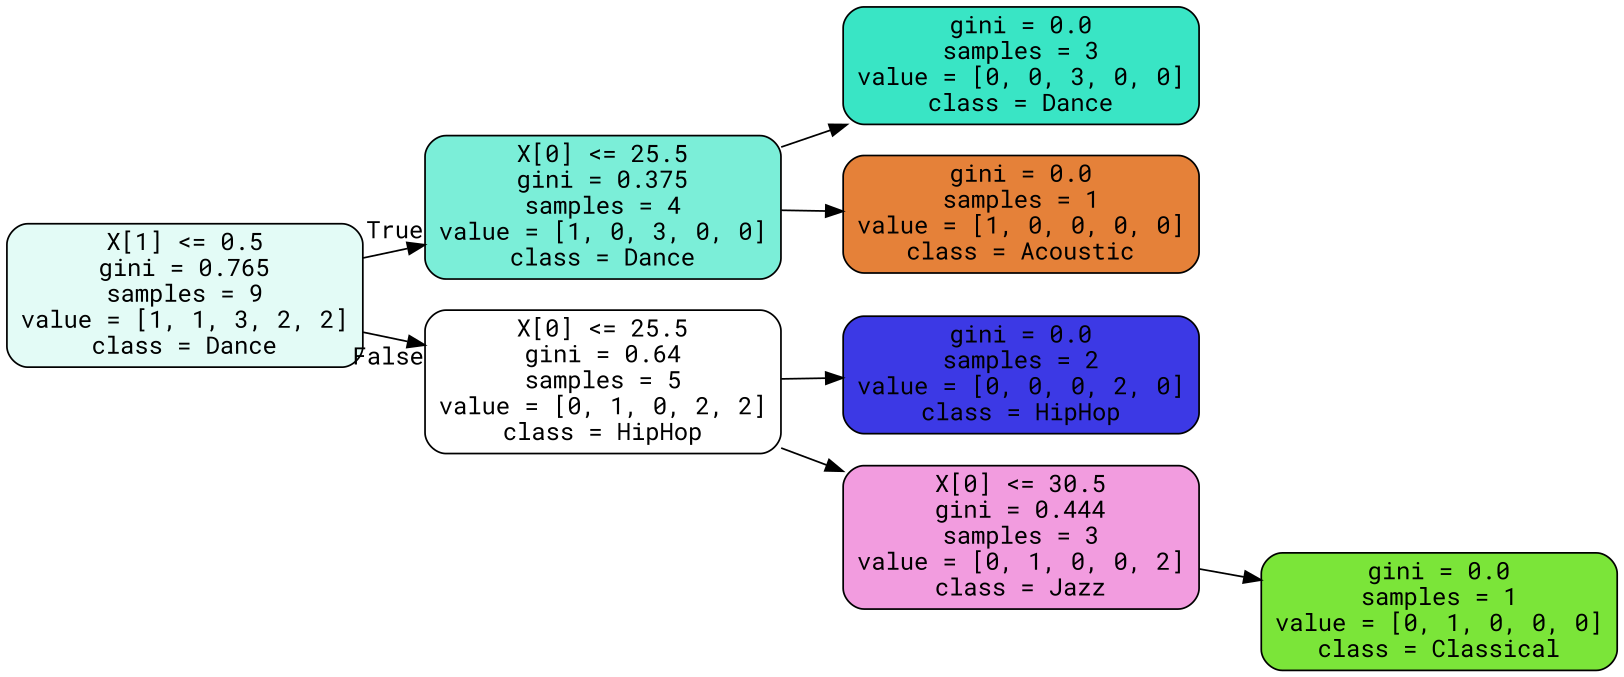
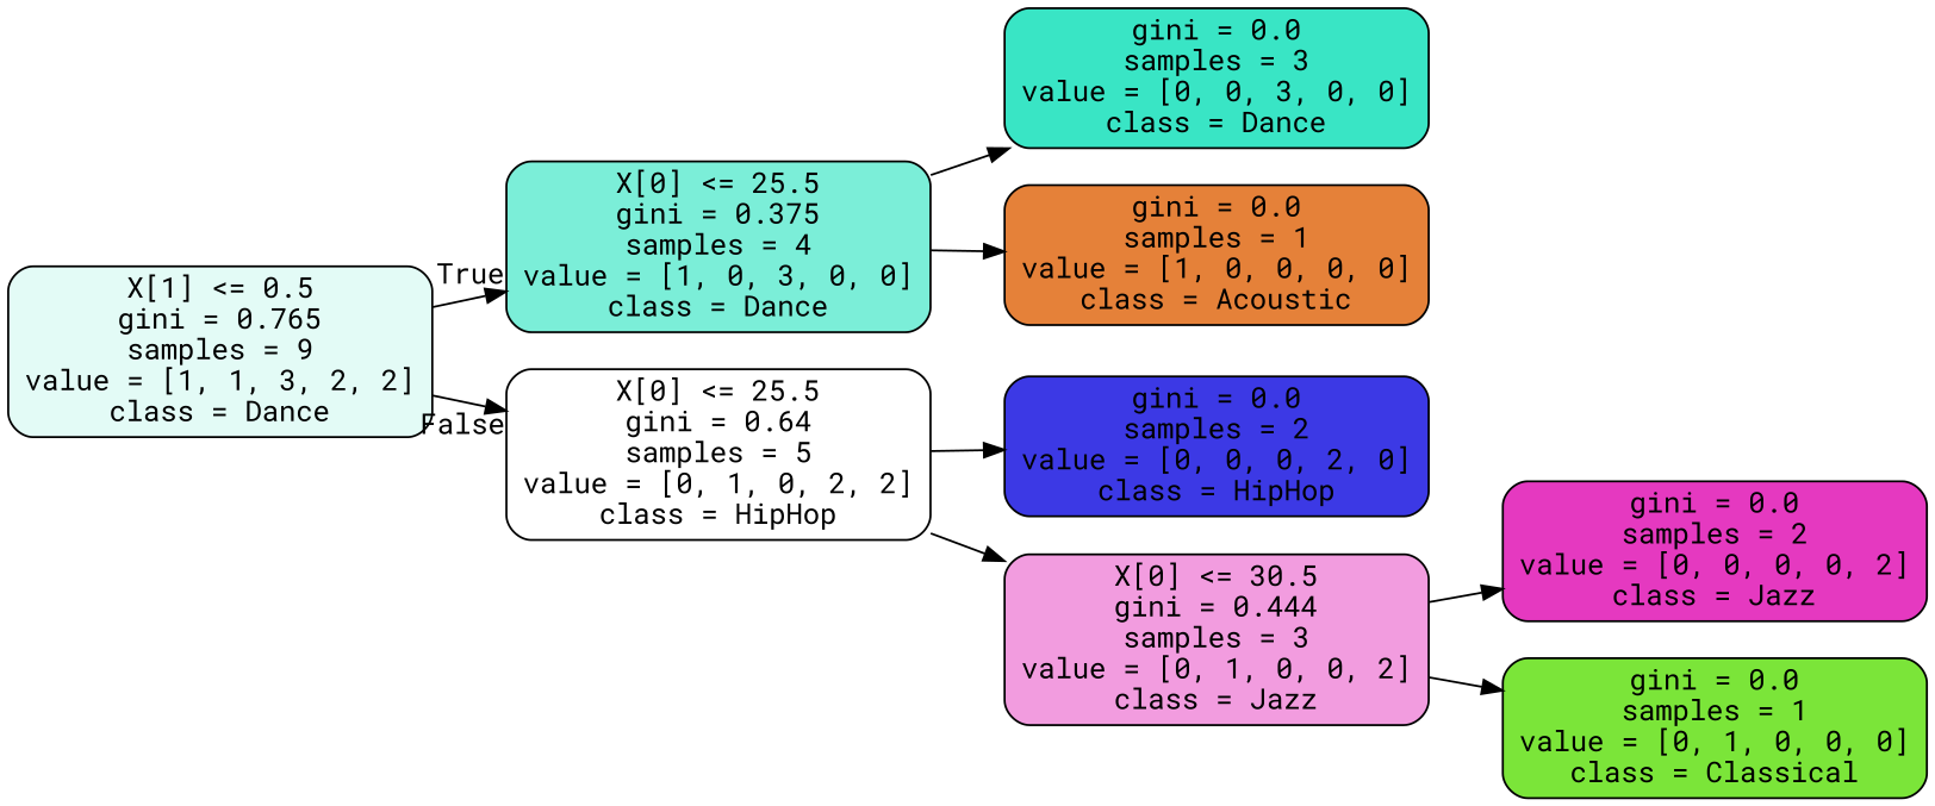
  digraph {
    rankdir=LR
    fontname="Roboto Mono"
    node [color=black fontname="Roboto Mono" shape=box style="filled, rounded"]
    edge [fontname="Roboto Mono"]
    n1 [fillcolor="#39e5c524" label="X[1] <= 0.5\ngini = 0.765\nsamples = 9\nvalue = [1, 1, 3, 2, 2]\nclass = Dance"]
    n2 [fillcolor="#39e5c5aa" label="X[0] <= 25.5\ngini = 0.375\nsamples = 4\nvalue = [1, 0, 3, 0, 0]\nclass = Dance"]
    n3 [fillcolor="#3c39e500" label="X[0] <= 25.5\ngini = 0.64\nsamples = 5\nvalue = [0, 1, 0, 2, 2]\nclass = HipHop"]
    n4 [fillcolor="#39e5c5ff" label="gini = 0.0\nsamples = 3\nvalue = [0, 0, 3, 0, 0]\nclass = Dance"]
    n5 [fillcolor="#e58139ff" label="gini = 0.0\nsamples = 1\nvalue = [1, 0, 0, 0, 0]\nclass = Acoustic"]
    n6 [fillcolor="#3c39e5ff" label="gini = 0.0\nsamples = 2\nvalue = [0, 0, 0, 2, 0]\nclass = HipHop"]
    n7 [fillcolor="#e539c07f" label="X[0] <= 30.5\ngini = 0.444\nsamples = 3\nvalue = [0, 1, 0, 0, 2]\nclass = Jazz"]
+   n8 [fillcolor="#e539c0ff" label="gini = 0.0\nsamples = 2\nvalue = [0, 0, 0, 0, 2]\nclass = Jazz"]
    n9 [fillcolor="#7be539ff" label="gini = 0.0\nsamples = 1\nvalue = [0, 1, 0, 0, 0]\nclass = Classical"]
    n1 -> n2 [headlabel=True labelangle=45 labeldistance=2.5]
    n1 -> n3 [headlabel=False labelangle=-45 labeldistance=2.5]
    n2 -> n4
    n2 -> n5
    n3 -> n6
    n3 -> n7
+   n7 -> n8
    n7 -> n9
  }
